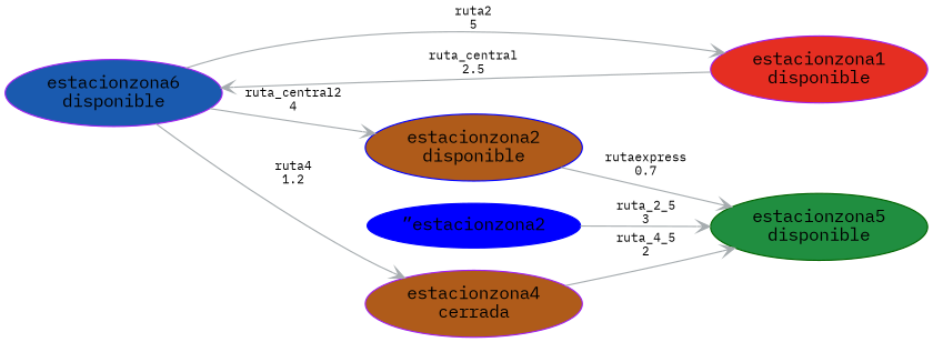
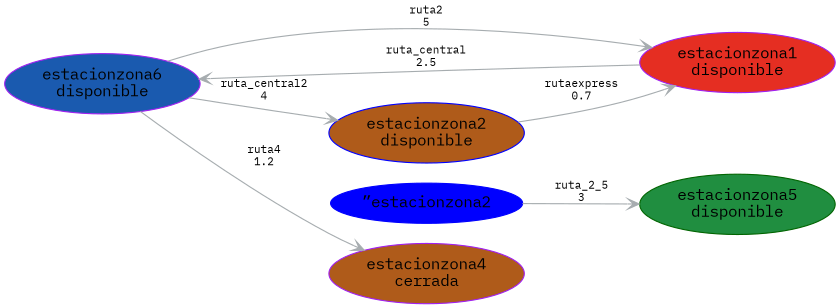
  digraph {
    fontname="IBM Plex Mono"
    rankdir=LR
    node [color=purple fillcolor="#AF5B1A" fontname="IBM Plex Mono" shape=ellipse style=filled]
    edge [arrowhead=vee color="#a6acaf " fontname="IBM Plex Mono" fontsize=10]
    n1 [fillcolor="#1A5AAF" label="estacionzona6\ndisponible"]
    n2 [color=blue label="estacionzona2\ndisponible"]
    n3 [fillcolor="#E52E22" label="estacionzona1\ndisponible"]
    n4 [label="estacionzona4\ncerrada"]
    n5 [color=darkgreen fillcolor="#208E40" label="estacionzona5\ndisponible"]
    "”estacionzona2" [color=blue fillcolor=""]
    n1 -> n2 [label="ruta_central2\n4"]
    n1 -> n3 [label="ruta2\n5"]
    n1 -> n4 [label="ruta4\n1.2"]
-   n2 -> n5 [label="rutaexpress\n0.7"]
+   n2 -> n3 [label="rutaexpress\n0.7"]
    n3 -> n1 [label="ruta_central\n2.5"]
-   n4 -> n5 [label="ruta_4_5\n2"]
    "”estacionzona2" -> n5 [label="ruta_2_5\n3"]
  }
